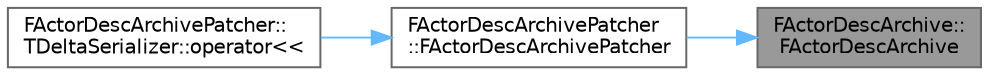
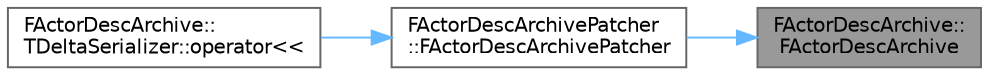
  digraph {
    rankdir=RL
    node [color=grey40 fillcolor=white fontname=Helvetica fontsize=10 shape=box style=filled]
    edge [color=steelblue1 dir=back fontname=Helvetica fontsize=10 labelfontname=Helvetica labelfontsize=10 style=solid]
    n1 [color=gray40 fillcolor=grey60 fontcolor=black height=0.2 label="FActorDescArchive::\lFActorDescArchive" width=0.4]
    n2 [height=0.2 label="FActorDescArchivePatcher\l::FActorDescArchivePatcher" width=0.4]
-   n3 [height=0.2 label="FActorDescArchivePatcher::\lTDeltaSerializer::operator\<\<" width=0.4]
+   n3 [height=0.2 label="FActorDescArchive::\lTDeltaSerializer::operator\<\<" width=0.4]
    n1 -> n2
    n2 -> n3
  }
